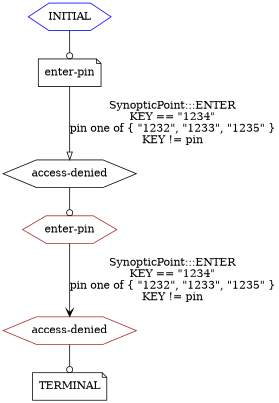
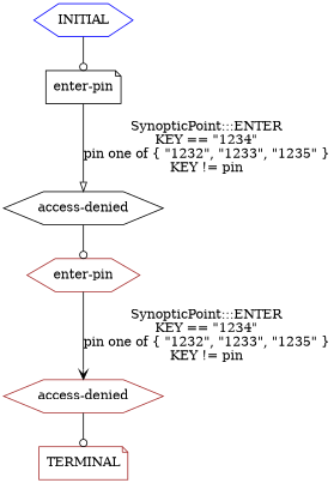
  digraph {
    node [color=black shape=hexagon]
    edge [arrowhead=odot]
    n1 [label="access-denied"]
    n2 [label="enter-pin" color=brown]
    n3 [label="access-denied" color=brown]
-   n4 [label=TERMINAL shape=note]
+   n4 [label=TERMINAL shape=note color=brown]
    n5 [label="enter-pin" shape=note]
    n6 [label=INITIAL color=blue]
    n1 -> n2
    n2 -> n3 [label="SynopticPoint:::ENTER\nKEY == \"1234\"\npin one of { \"1232\", \"1233\", \"1235\" }\nKEY != pin\n" arrowhead=vee]
    n3 -> n4
    n5 -> n1 [label="SynopticPoint:::ENTER\nKEY == \"1234\"\npin one of { \"1232\", \"1233\", \"1235\" }\nKEY != pin\n" arrowhead=onormal]
    n6 -> n5
  }
